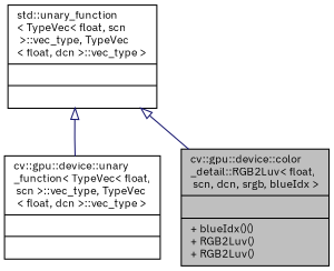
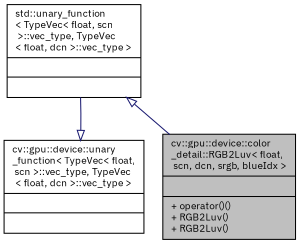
  digraph {
    fontname="IBM Plex Sans"
    node [color=black fillcolor=white fontname="IBM Plex Sans" fontsize=10 shape=record style=filled]
    edge [arrowtail=onormal color=midnightblue dir=back fontname="IBM Plex Sans" fontsize=10 labelfontname=Helvetica labelfontsize=10 style=solid]
-   n1 [fillcolor=grey75 fontcolor=black height=0.2 label="{cv::gpu::device::color\l_detail::RGB2Luv\< float,\l scn, dcn, srgb, blueIdx \>\n||+ blueIdx()()\l+ RGB2Luv()\l+ RGB2Luv()\l}" width=0.4]
+   n1 [fillcolor=grey75 fontcolor=black height=0.2 label="{cv::gpu::device::color\l_detail::RGB2Luv\< float,\l scn, dcn, srgb, blueIdx \>\n||+ operator()()\l+ RGB2Luv()\l+ RGB2Luv()\l}" width=0.4]
    n2 [height=0.2 label="{cv::gpu::device::unary\l_function\< TypeVec\< float,\l scn \>::vec_type, TypeVec\l\< float, dcn \>::vec_type \>\n||}" width=0.4]
    n3 [height=0.2 label="{std::unary_function\l\< TypeVec\< float, scn\l \>::vec_type, TypeVec\l\< float, dcn \>::vec_type \>\n||}" width=0.4]
    n3 -> n1
-   n3 -> n2
+   n2 -> n3
  }
